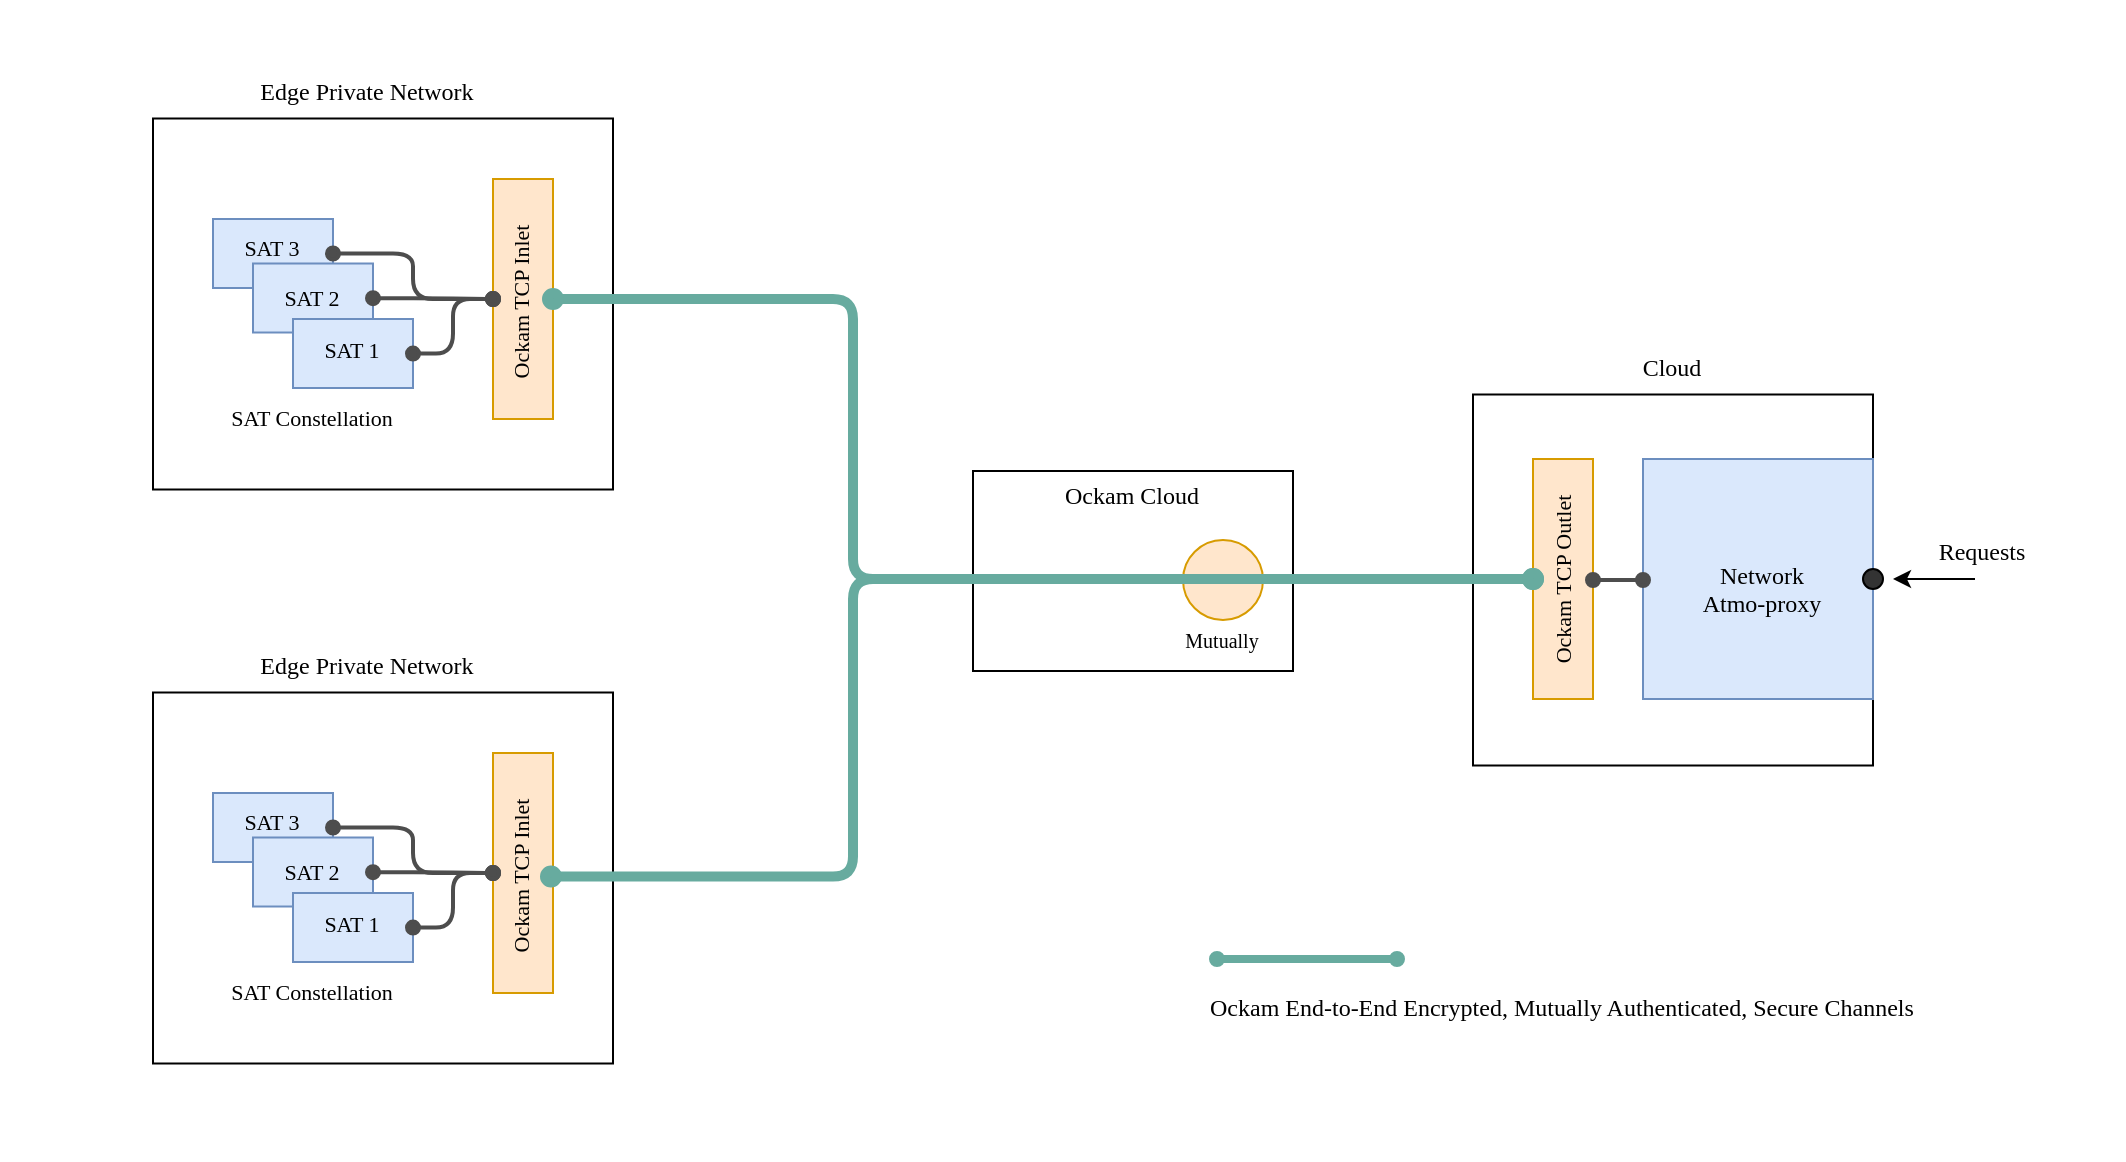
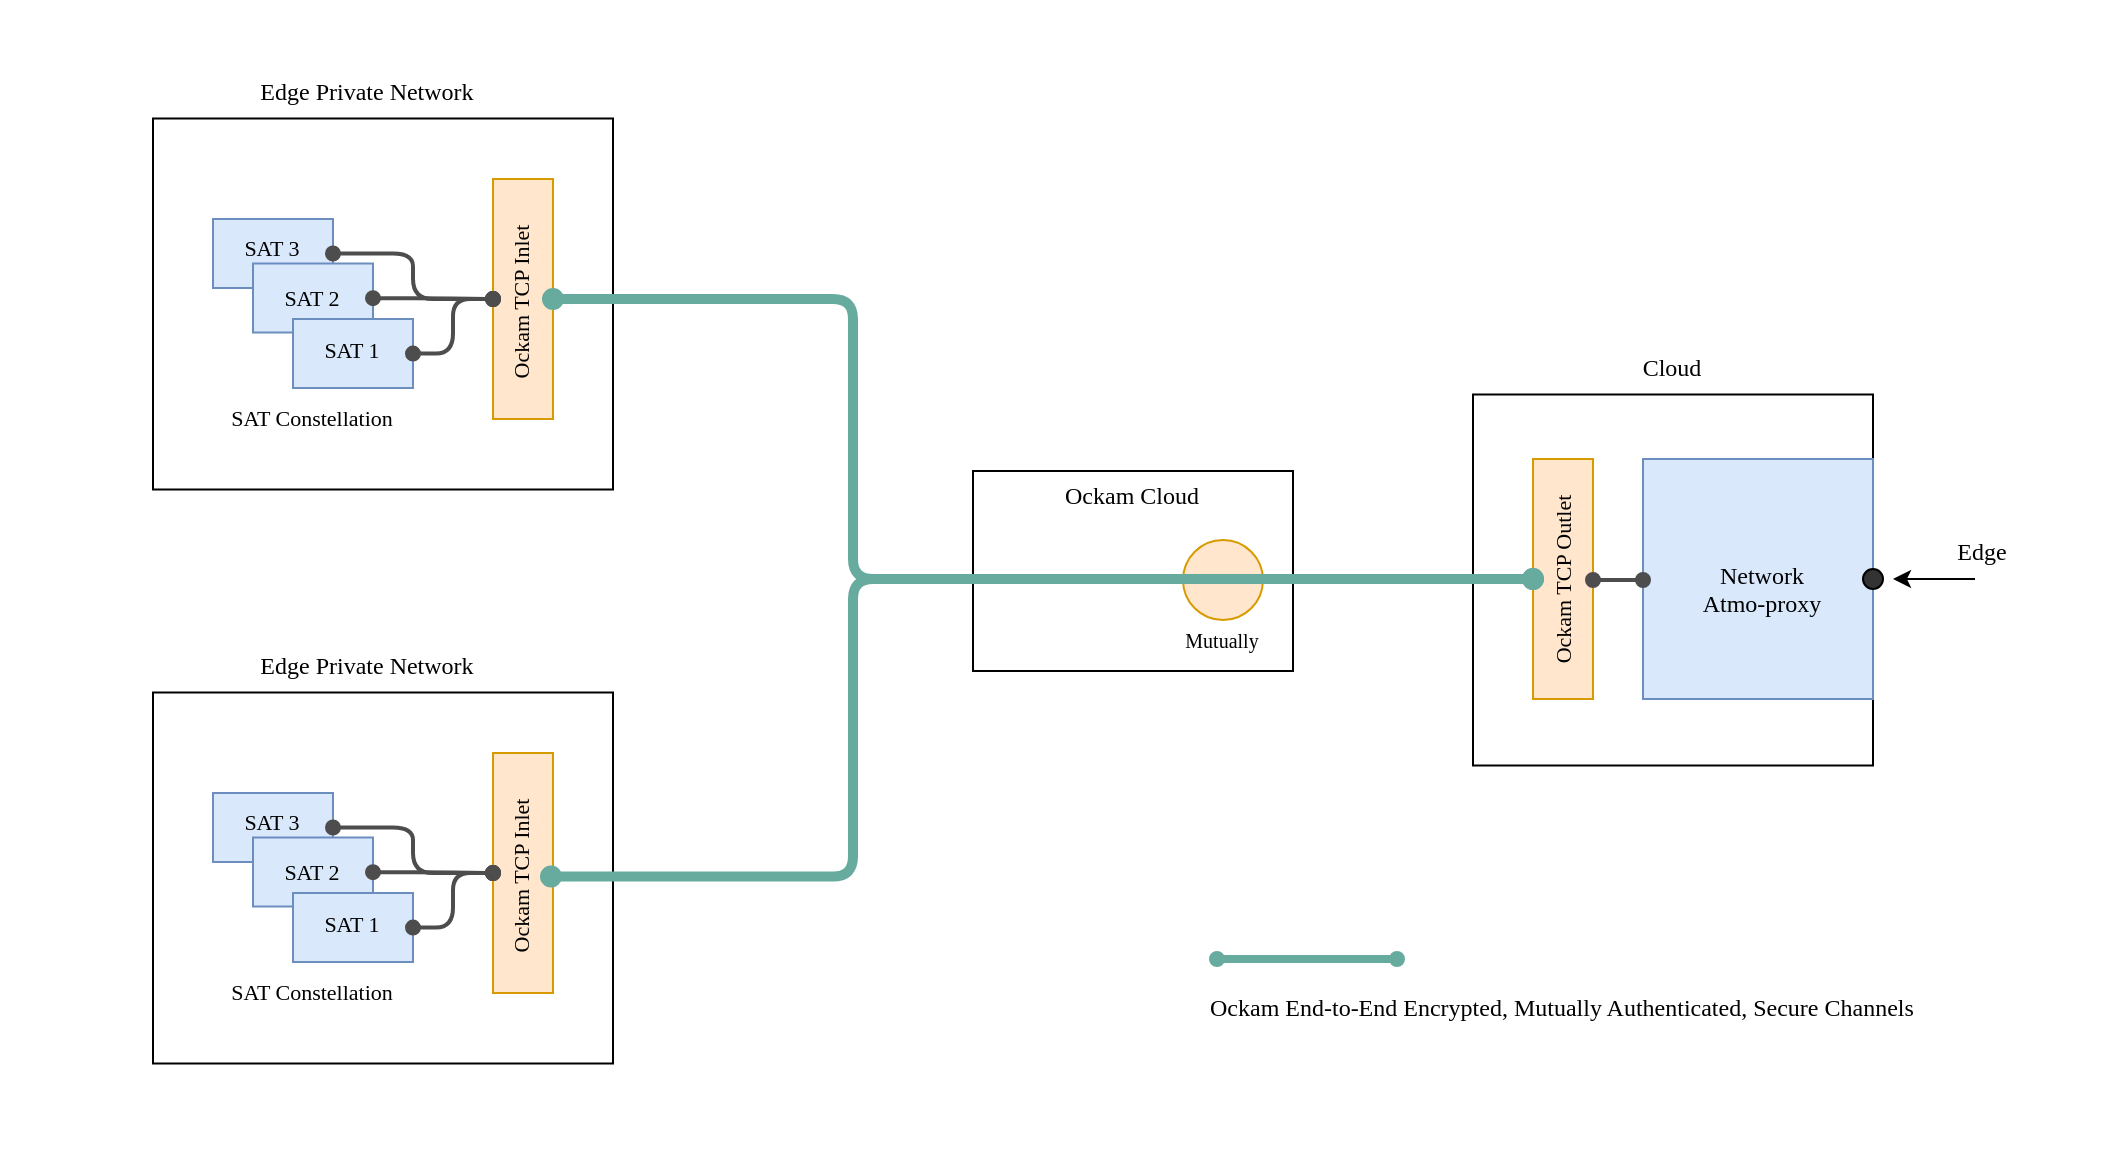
  <mxCell id="0" />
  <mxCell id="1" parent="0" />
  <mxCell id="2" value="" style="rounded=0;whiteSpace=wrap;html=1;fontFamily=Verdana;fontSize=10;strokeColor=none;sketch=0;movable=1;" parent="1" vertex="1"><mxGeometry x="20.5" y="20" width="1011" height="539" as="geometry" /></mxCell>
  <mxCell id="3" value="" style="rounded=0;whiteSpace=wrap;html=1;fontFamily=Verdana;" parent="1" vertex="1"><mxGeometry x="736" y="196.75" width="200" height="185.5" as="geometry" /></mxCell>
  <mxCell id="4" value="" style="rounded=0;whiteSpace=wrap;html=1;fontFamily=Verdana;" parent="1" vertex="1"><mxGeometry x="76" y="58.75" width="230" height="185.5" as="geometry" /></mxCell>
  <mxCell id="5" value="" style="rounded=0;whiteSpace=wrap;html=1;fontFamily=Verdana;" parent="1" vertex="1"><mxGeometry x="486" y="235" width="160" height="100" as="geometry" /></mxCell>
  <mxCell id="6" value="" style="rounded=0;whiteSpace=wrap;html=1;fillColor=#ffe6cc;strokeColor=#d79b00;fontFamily=Verdana;" parent="1" vertex="1"><mxGeometry x="246" y="89" width="30" height="120" as="geometry" /></mxCell>
  <mxCell id="7" value="" style="rounded=0;whiteSpace=wrap;html=1;fillColor=#ffe6cc;strokeColor=#d79b00;fontFamily=Verdana;" parent="1" vertex="1"><mxGeometry x="766" y="229" width="30" height="120" as="geometry" /></mxCell>
  <mxCell id="8" style="edgeStyle=orthogonalEdgeStyle;rounded=1;orthogonalLoop=1;jettySize=auto;html=1;entryX=0;entryY=0.5;entryDx=0;entryDy=0;endArrow=oval;endFill=1;startArrow=oval;startFill=1;strokeWidth=5;strokeColor=#67AB9F;fontFamily=Verdana;" parent="1" source="6" target="7" edge="1"><mxGeometry relative="1" as="geometry"><Array as="points"><mxPoint x="426" y="149" /><mxPoint x="426" y="289" /></Array></mxGeometry></mxCell>
  <mxCell id="9" value="&lt;font style=&quot;font-size: 12px&quot;&gt;Ockam Cloud&lt;/font&gt;" style="text;html=1;strokeColor=none;fillColor=none;align=center;verticalAlign=middle;whiteSpace=wrap;rounded=0;fontSize=16;fontFamily=Verdana;" parent="1" vertex="1"><mxGeometry x="516" y="231.25" width="100" height="30" as="geometry" /></mxCell>
  <mxCell id="10" value="&lt;font style=&quot;font-size: 12px&quot;&gt;Edge Private Network&lt;/font&gt;" style="text;html=1;strokeColor=none;fillColor=none;align=center;verticalAlign=middle;whiteSpace=wrap;rounded=0;fontSize=16;fontFamily=Verdana;" parent="1" vertex="1"><mxGeometry x="106" y="28.75" width="155" height="30" as="geometry" /></mxCell>
  <mxCell id="11" value="" style="rounded=0;whiteSpace=wrap;html=1;fillColor=#dae8fc;strokeColor=#6c8ebf;fontFamily=Verdana;" parent="1" vertex="1"><mxGeometry x="106" y="109" width="60" height="34.5" as="geometry" /></mxCell>
  <mxCell id="12" style="edgeStyle=orthogonalEdgeStyle;rounded=1;orthogonalLoop=1;jettySize=auto;html=1;entryX=1;entryY=0.5;entryDx=0;entryDy=0;fontFamily=Verdana;fontSize=12;startArrow=oval;startFill=1;endArrow=oval;endFill=1;strokeColor=#4D4D4D;strokeWidth=2;" parent="1" source="6" target="11" edge="1"><mxGeometry relative="1" as="geometry" /></mxCell>
  <mxCell id="13" value="" style="rounded=0;whiteSpace=wrap;html=1;fillColor=#dae8fc;strokeColor=#6c8ebf;fontFamily=Verdana;" parent="1" vertex="1"><mxGeometry x="126" y="131.25" width="60" height="34.5" as="geometry" /></mxCell>
  <mxCell id="14" style="edgeStyle=orthogonalEdgeStyle;rounded=1;orthogonalLoop=1;jettySize=auto;html=1;entryX=0;entryY=0.5;entryDx=0;entryDy=0;fontFamily=Verdana;fontSize=12;startArrow=oval;startFill=1;endArrow=oval;endFill=1;strokeColor=#4D4D4D;strokeWidth=2;" parent="1" source="13" target="6" edge="1"><mxGeometry relative="1" as="geometry" /></mxCell>
  <mxCell id="15" value="" style="rounded=0;whiteSpace=wrap;html=1;fillColor=#dae8fc;strokeColor=#6c8ebf;fontFamily=Verdana;" parent="1" vertex="1"><mxGeometry x="146" y="159" width="60" height="34.5" as="geometry" /></mxCell>
  <mxCell id="16" style="edgeStyle=orthogonalEdgeStyle;rounded=1;orthogonalLoop=1;jettySize=auto;html=1;entryX=0;entryY=0.5;entryDx=0;entryDy=0;fontFamily=Verdana;fontSize=12;startArrow=oval;startFill=1;endArrow=oval;endFill=1;strokeColor=#4D4D4D;strokeWidth=2;" parent="1" source="15" target="6" edge="1"><mxGeometry relative="1" as="geometry" /></mxCell>
  <mxCell id="17" value="&lt;font style=&quot;font-size: 11px;&quot;&gt;SAT C&lt;/font&gt;&lt;font style=&quot;font-size: 11px;&quot;&gt;&lt;span style=&quot;font-size: 11px;&quot;&gt;onstellation&lt;/span&gt;&lt;/font&gt;" style="text;html=1;strokeColor=none;fillColor=none;align=center;verticalAlign=middle;whiteSpace=wrap;rounded=0;fontSize=11;fontFamily=Verdana;" parent="1" vertex="1"><mxGeometry x="101" y="194" width="110" height="30" as="geometry" /></mxCell>
  <mxCell id="18" value="Ockam TCP Inlet" style="text;html=1;strokeColor=none;fillColor=none;align=center;verticalAlign=middle;whiteSpace=wrap;rounded=0;fontSize=11;fontFamily=Verdana;rotation=-90;" parent="1" vertex="1"><mxGeometry x="205" y="135.75" width="110" height="30" as="geometry" /></mxCell>
  <mxCell id="19" value="&lt;span style=&quot;color: rgb(0, 0, 0); font-size: 11px; font-style: normal; font-weight: 400; letter-spacing: normal; text-indent: 0px; text-transform: none; word-spacing: 0px; display: inline; float: none;&quot;&gt;SAT 1&lt;/span&gt;" style="text;whiteSpace=wrap;html=1;fontSize=11;fontFamily=Verdana;align=center;fillColor=none;" parent="1" vertex="1"><mxGeometry x="156" y="161.75" width="40" height="30" as="geometry" /></mxCell>
  <mxCell id="20" value="&lt;span style=&quot;color: rgb(0, 0, 0); font-size: 11px; font-style: normal; font-weight: 400; letter-spacing: normal; text-indent: 0px; text-transform: none; word-spacing: 0px; display: inline; float: none;&quot;&gt;SAT 2&lt;/span&gt;" style="text;whiteSpace=wrap;html=1;fontSize=11;fontFamily=Verdana;align=center;fillColor=none;" parent="1" vertex="1"><mxGeometry x="136" y="135.75" width="40" height="30" as="geometry" /></mxCell>
  <mxCell id="21" value="&lt;span style=&quot;color: rgb(0, 0, 0); font-size: 11px; font-style: normal; font-weight: 400; letter-spacing: normal; text-indent: 0px; text-transform: none; word-spacing: 0px; display: inline; float: none;&quot;&gt;SAT 3&lt;/span&gt;" style="text;whiteSpace=wrap;html=1;fontSize=11;fontFamily=Verdana;align=center;fillColor=none;" parent="1" vertex="1"><mxGeometry x="116" y="111.25" width="40" height="30" as="geometry" /></mxCell>
  <mxCell id="22" value="" style="rounded=0;whiteSpace=wrap;html=1;fontFamily=Verdana;" parent="1" vertex="1"><mxGeometry x="76" y="345.75" width="230" height="185.5" as="geometry" /></mxCell>
  <mxCell id="23" value="" style="rounded=0;whiteSpace=wrap;html=1;fillColor=#ffe6cc;strokeColor=#d79b00;fontFamily=Verdana;" parent="1" vertex="1"><mxGeometry x="246" y="376" width="30" height="120" as="geometry" /></mxCell>
  <mxCell id="24" value="" style="rounded=0;whiteSpace=wrap;html=1;fillColor=#dae8fc;strokeColor=#6c8ebf;fontFamily=Verdana;" parent="1" vertex="1"><mxGeometry x="106" y="396" width="60" height="34.5" as="geometry" /></mxCell>
  <mxCell id="25" style="edgeStyle=orthogonalEdgeStyle;rounded=1;orthogonalLoop=1;jettySize=auto;html=1;entryX=1;entryY=0.5;entryDx=0;entryDy=0;fontFamily=Verdana;fontSize=12;startArrow=oval;startFill=1;endArrow=oval;endFill=1;strokeColor=#4D4D4D;strokeWidth=2;" parent="1" source="23" target="24" edge="1"><mxGeometry relative="1" as="geometry" /></mxCell>
  <mxCell id="26" value="" style="rounded=0;whiteSpace=wrap;html=1;fillColor=#dae8fc;strokeColor=#6c8ebf;fontFamily=Verdana;" parent="1" vertex="1"><mxGeometry x="126" y="418.25" width="60" height="34.5" as="geometry" /></mxCell>
  <mxCell id="27" style="edgeStyle=orthogonalEdgeStyle;rounded=1;orthogonalLoop=1;jettySize=auto;html=1;entryX=0;entryY=0.5;entryDx=0;entryDy=0;fontFamily=Verdana;fontSize=12;startArrow=oval;startFill=1;endArrow=oval;endFill=1;strokeColor=#4D4D4D;strokeWidth=2;" parent="1" source="26" target="23" edge="1"><mxGeometry relative="1" as="geometry" /></mxCell>
  <mxCell id="28" value="" style="rounded=0;whiteSpace=wrap;html=1;fillColor=#dae8fc;strokeColor=#6c8ebf;fontFamily=Verdana;" parent="1" vertex="1"><mxGeometry x="146" y="446" width="60" height="34.5" as="geometry" /></mxCell>
  <mxCell id="29" style="edgeStyle=orthogonalEdgeStyle;rounded=1;orthogonalLoop=1;jettySize=auto;html=1;entryX=0;entryY=0.5;entryDx=0;entryDy=0;fontFamily=Verdana;fontSize=12;startArrow=oval;startFill=1;endArrow=oval;endFill=1;strokeColor=#4D4D4D;strokeWidth=2;" parent="1" source="28" target="23" edge="1"><mxGeometry relative="1" as="geometry" /></mxCell>
  <mxCell id="30" value="&lt;font style=&quot;font-size: 11px;&quot;&gt;SAT C&lt;/font&gt;&lt;font style=&quot;font-size: 11px;&quot;&gt;&lt;span style=&quot;font-size: 11px;&quot;&gt;onstellation&lt;/span&gt;&lt;/font&gt;" style="text;html=1;strokeColor=none;fillColor=none;align=center;verticalAlign=middle;whiteSpace=wrap;rounded=0;fontSize=11;fontFamily=Verdana;" parent="1" vertex="1"><mxGeometry x="101" y="481" width="110" height="30" as="geometry" /></mxCell>
  <mxCell id="31" value="Ockam TCP Inlet" style="text;html=1;strokeColor=none;fillColor=none;align=center;verticalAlign=middle;whiteSpace=wrap;rounded=0;fontSize=11;fontFamily=Verdana;rotation=-90;" parent="1" vertex="1"><mxGeometry x="205" y="422.75" width="110" height="30" as="geometry" /></mxCell>
  <mxCell id="32" value="&lt;span style=&quot;color: rgb(0, 0, 0); font-size: 11px; font-style: normal; font-weight: 400; letter-spacing: normal; text-indent: 0px; text-transform: none; word-spacing: 0px; display: inline; float: none;&quot;&gt;SAT 1&lt;/span&gt;" style="text;whiteSpace=wrap;html=1;fontSize=11;fontFamily=Verdana;align=center;fillColor=none;" parent="1" vertex="1"><mxGeometry x="156" y="448.75" width="40" height="30" as="geometry" /></mxCell>
  <mxCell id="33" value="&lt;span style=&quot;color: rgb(0, 0, 0); font-size: 11px; font-style: normal; font-weight: 400; letter-spacing: normal; text-indent: 0px; text-transform: none; word-spacing: 0px; display: inline; float: none;&quot;&gt;SAT 2&lt;/span&gt;" style="text;whiteSpace=wrap;html=1;fontSize=11;fontFamily=Verdana;align=center;fillColor=none;" parent="1" vertex="1"><mxGeometry x="136" y="422.75" width="40" height="30" as="geometry" /></mxCell>
  <mxCell id="34" value="&lt;span style=&quot;color: rgb(0, 0, 0); font-size: 11px; font-style: normal; font-weight: 400; letter-spacing: normal; text-indent: 0px; text-transform: none; word-spacing: 0px; display: inline; float: none;&quot;&gt;SAT 3&lt;/span&gt;" style="text;whiteSpace=wrap;html=1;fontSize=11;fontFamily=Verdana;align=center;fillColor=none;" parent="1" vertex="1"><mxGeometry x="116" y="398.25" width="40" height="30" as="geometry" /></mxCell>
  <mxCell id="35" value="" style="ellipse;whiteSpace=wrap;html=1;aspect=fixed;labelBackgroundColor=none;fontFamily=Verdana;fontSize=11;fillColor=#ffe6cc;strokeColor=#d79b00;" parent="1" vertex="1"><mxGeometry x="591" y="269.5" width="40" height="40" as="geometry" /></mxCell>
  <mxCell id="36" style="edgeStyle=orthogonalEdgeStyle;rounded=1;orthogonalLoop=1;jettySize=auto;html=1;endArrow=oval;endFill=1;startArrow=oval;startFill=1;strokeWidth=5;strokeColor=#67AB9F;exitX=0.5;exitY=1;exitDx=0;exitDy=0;fontFamily=Verdana;" parent="1" source="31" target="7" edge="1"><mxGeometry relative="1" as="geometry"><mxPoint x="246" y="249" as="sourcePoint" /><mxPoint x="736" y="388.5" as="targetPoint" /><Array as="points"><mxPoint x="426" y="438" /><mxPoint x="426" y="289" /></Array></mxGeometry></mxCell>
  <mxCell id="37" value="Ockam TCP Outlet" style="text;html=1;strokeColor=none;fillColor=none;align=center;verticalAlign=middle;whiteSpace=wrap;rounded=0;fontSize=11;fontFamily=Verdana;rotation=-90;" parent="1" vertex="1"><mxGeometry x="726" y="274.5" width="110" height="30" as="geometry" /></mxCell>
  <mxCell id="38" value="" style="rounded=0;whiteSpace=wrap;html=1;fillColor=#dae8fc;strokeColor=#6c8ebf;fontFamily=Verdana;" parent="1" vertex="1"><mxGeometry x="821" y="229" width="115" height="120" as="geometry" /></mxCell>
  <mxCell id="39" value="&lt;span style=&quot;color: rgb(0, 0, 0); font-size: 12px; font-style: normal; font-weight: 400; letter-spacing: normal; text-indent: 0px; text-transform: none; word-spacing: 0px; display: inline; float: none;&quot;&gt;Network&lt;br style=&quot;font-size: 12px;&quot;&gt;Atmo-proxy&lt;/span&gt;" style="text;whiteSpace=wrap;html=1;fontSize=12;fontFamily=Verdana;align=center;fillColor=none;" parent="1" vertex="1"><mxGeometry x="821" y="274" width="120" height="30" as="geometry" /></mxCell>
  <mxCell id="40" style="edgeStyle=orthogonalEdgeStyle;rounded=1;orthogonalLoop=1;jettySize=auto;html=1;entryX=0;entryY=0.5;entryDx=0;entryDy=0;fontFamily=Verdana;fontSize=12;startArrow=oval;startFill=1;endArrow=oval;endFill=1;strokeColor=#4D4D4D;strokeWidth=2;exitX=0.5;exitY=1;exitDx=0;exitDy=0;" parent="1" source="37" target="38" edge="1"><mxGeometry relative="1" as="geometry"><mxPoint x="706" y="111.25" as="sourcePoint" /><mxPoint x="746" y="83.95" as="targetPoint" /></mxGeometry></mxCell>
  <mxCell id="41" value="&lt;span style=&quot;color: rgb(0, 0, 0); font-size: 10px; font-style: normal; font-weight: 400; letter-spacing: normal; text-indent: 0px; text-transform: none; word-spacing: 0px; display: inline; float: none;&quot;&gt;Mutually&lt;/span&gt;" style="text;whiteSpace=wrap;html=1;fontSize=10;fontFamily=Verdana;align=center;verticalAlign=middle;" parent="1" vertex="1"><mxGeometry x="576" y="305" width="70" height="30" as="geometry" /></mxCell>
  <mxCell id="42" value="&lt;div style=&quot;font-size: 12px&quot;&gt;&lt;span style=&quot;font-size: 12px&quot;&gt;&lt;font style=&quot;font-size: 12px ; line-height: 130%&quot;&gt;Ockam End-to-End Encrypted, Mutually Authenticated, Secure Channels&lt;/font&gt;&lt;/span&gt;&lt;/div&gt;" style="text;whiteSpace=wrap;html=1;fontSize=12;fontFamily=Verdana;sketch=0;align=left;fontColor=#000000;" parent="1" vertex="1"><mxGeometry x="603" y="490" width="370" height="20" as="geometry" /></mxCell>
  <mxCell id="43" value="" style="endArrow=oval;html=1;fontFamily=Verdana;strokeWidth=4;startArrow=oval;startFill=1;endFill=1;exitX=0.415;exitY=1.003;exitDx=0;exitDy=0;exitPerimeter=0;fillColor=#f8cecc;endSize=4;startSize=4;strokeColor=#67AB9F;sketch=0;" parent="1" edge="1"><mxGeometry x="2502.74" y="765" width="50" height="50" as="geometry"><mxPoint x="608" y="479" as="sourcePoint" /><mxPoint x="698" y="479" as="targetPoint" /></mxGeometry></mxCell>
  <mxCell id="44" value="" style="ellipse;whiteSpace=wrap;html=1;aspect=fixed;fillColor=#333333;" vertex="1" parent="1"><mxGeometry x="931" y="284" width="10" height="10" as="geometry" /></mxCell>
  <mxCell id="45" value="" style="endArrow=classic;html=1;rounded=0;" edge="1" parent="1"><mxGeometry width="50" height="50" relative="1" as="geometry"><mxPoint x="987" y="289" as="sourcePoint" /><mxPoint x="946" y="289" as="targetPoint" /></mxGeometry></mxCell>
- <mxCell id="46" value="&lt;font style=&quot;font-size: 12px&quot;&gt;Requests&lt;/font&gt;" style="text;html=1;strokeColor=none;fillColor=none;align=center;verticalAlign=middle;whiteSpace=wrap;rounded=0;fontSize=16;fontFamily=Verdana;" vertex="1" parent="1"><mxGeometry x="941" y="259" width="100" height="30" as="geometry" /></mxCell>
+ <mxCell id="46" value="&lt;font style=&quot;font-size: 12px&quot;&gt;Edge&lt;/font&gt;" style="text;html=1;strokeColor=none;fillColor=none;align=center;verticalAlign=middle;whiteSpace=wrap;rounded=0;fontSize=16;fontFamily=Verdana;" vertex="1" parent="1"><mxGeometry x="941" y="259" width="100" height="30" as="geometry" /></mxCell>
  <mxCell id="47" value="&lt;font style=&quot;font-size: 12px&quot;&gt;Cloud&lt;/font&gt;" style="text;html=1;strokeColor=none;fillColor=none;align=center;verticalAlign=middle;whiteSpace=wrap;rounded=0;fontSize=16;fontFamily=Verdana;" vertex="1" parent="1"><mxGeometry x="786" y="167" width="100" height="30" as="geometry" /></mxCell>
  <mxCell id="48" value="&lt;font style=&quot;font-size: 12px&quot;&gt;Edge Private Network&lt;/font&gt;" style="text;html=1;strokeColor=none;fillColor=none;align=center;verticalAlign=middle;whiteSpace=wrap;rounded=0;fontSize=16;fontFamily=Verdana;" vertex="1" parent="1"><mxGeometry x="106" y="315.75" width="155" height="30" as="geometry" /></mxCell>
